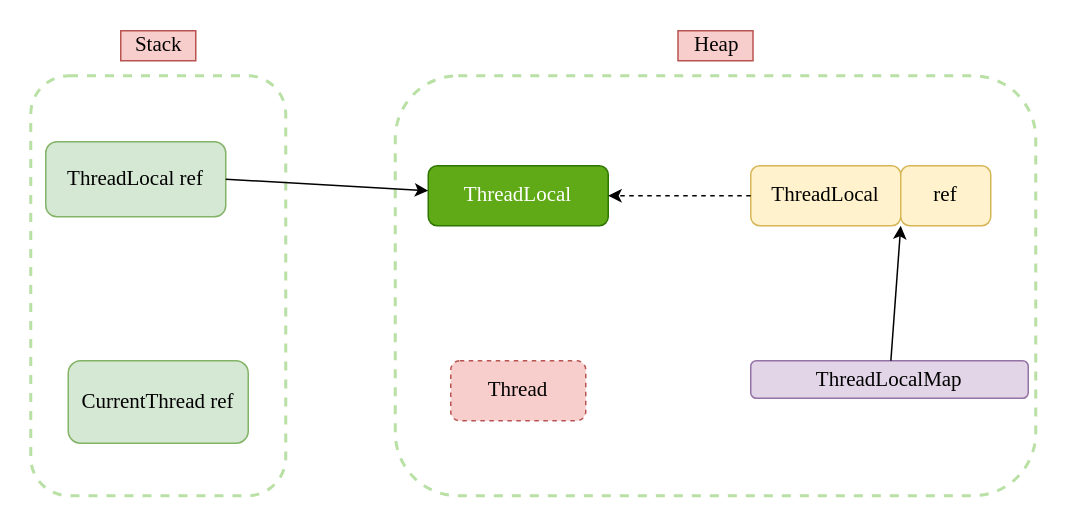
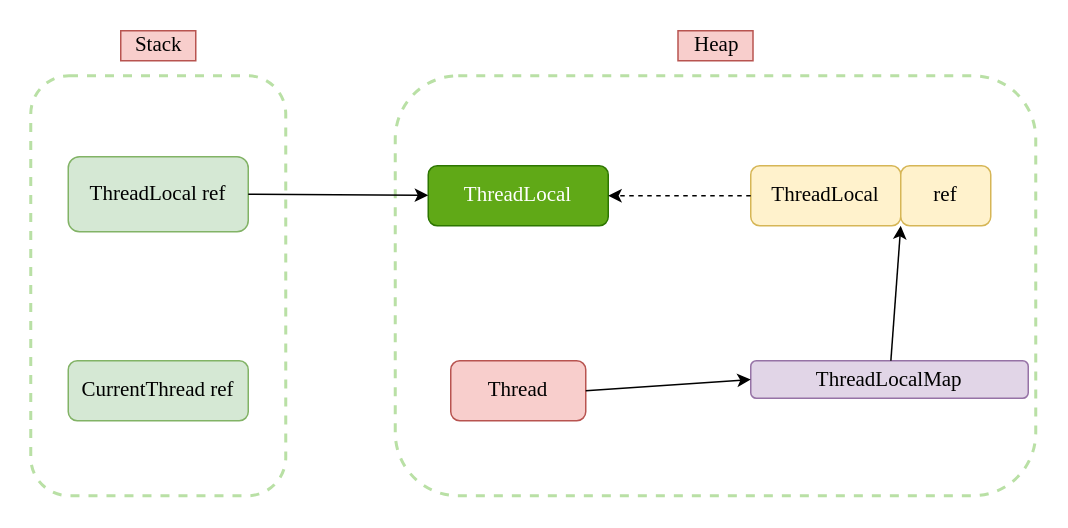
  <mxCell id="0" />
  <mxCell id="1" parent="0" />
  <mxCell id="2" value="" style="rounded=1;whiteSpace=wrap;html=1;fillColor=none;dashed=1;strokeWidth=2;strokeColor=#B9E0A5;" vertex="1" parent="1"><mxGeometry x="20" y="50" width="170" height="280" as="geometry" /></mxCell>
  <mxCell id="3" value="Stack" style="text;html=1;align=center;verticalAlign=middle;resizable=0;points=[];autosize=1;fontSize=14;fontFamily=Comic Sans MS;fillColor=#f8cecc;strokeColor=#b85450;" vertex="1" parent="1"><mxGeometry x="80" y="20" width="50" height="20" as="geometry" /></mxCell>
- <mxCell id="4" value="ThreadLocal ref" style="rounded=1;whiteSpace=wrap;html=1;fontFamily=Comic Sans MS;fontSize=14;fillColor=#d5e8d4;strokeColor=#82b366;" vertex="1" parent="1"><mxGeometry x="30" y="94" width="120" height="50" as="geometry" /></mxCell>
- <mxCell id="5" value="CurrentThread ref" style="rounded=1;whiteSpace=wrap;html=1;fontFamily=Comic Sans MS;fontSize=14;fillColor=#d5e8d4;strokeColor=#82b366;" vertex="1" parent="1"><mxGeometry x="45" y="240" width="120" height="55" as="geometry" /></mxCell>
+ <mxCell id="4" value="ThreadLocal ref" style="rounded=1;whiteSpace=wrap;html=1;fontFamily=Comic Sans MS;fontSize=14;fillColor=#d5e8d4;strokeColor=#82b366;" vertex="1" parent="1"><mxGeometry x="45" y="104" width="120" height="50" as="geometry" /></mxCell>
+ <mxCell id="5" value="CurrentThread ref" style="rounded=1;whiteSpace=wrap;html=1;fontFamily=Comic Sans MS;fontSize=14;fillColor=#d5e8d4;strokeColor=#82b366;" vertex="1" parent="1"><mxGeometry x="45" y="240" width="120" height="40" as="geometry" /></mxCell>
  <mxCell id="6" value="" style="rounded=1;whiteSpace=wrap;html=1;fontFamily=Comic Sans MS;fontSize=14;fillColor=none;dashed=1;strokeWidth=2;strokeColor=#B9E0A5;" vertex="1" parent="1"><mxGeometry x="263" y="50" width="427" height="280" as="geometry" /></mxCell>
- <mxCell id="7" value="Thread" style="rounded=1;whiteSpace=wrap;html=1;fontFamily=Comic Sans MS;fontSize=14;fillColor=#f8cecc;strokeColor=#b85450;dashed=1;" vertex="1" parent="1"><mxGeometry x="300" y="240" width="90" height="40" as="geometry" /></mxCell>
+ <mxCell id="7" value="Thread" style="rounded=1;whiteSpace=wrap;html=1;fontFamily=Comic Sans MS;fontSize=14;fillColor=#f8cecc;strokeColor=#b85450;" vertex="1" parent="1"><mxGeometry x="300" y="240" width="90" height="40" as="geometry" /></mxCell>
  <mxCell id="8" value="ThreadLocalMap" style="rounded=1;whiteSpace=wrap;html=1;fontFamily=Comic Sans MS;fontSize=14;fillColor=#e1d5e7;strokeColor=#9673a6;" vertex="1" parent="1"><mxGeometry x="500" y="240" width="185" height="25" as="geometry" /></mxCell>
+ <mxCell id="9" value="" style="endArrow=classic;html=1;fontFamily=Comic Sans MS;fontSize=14;exitX=1;exitY=0.5;exitDx=0;exitDy=0;entryX=0;entryY=0.5;entryDx=0;entryDy=0;" edge="1" parent="1" source="7" target="8"><mxGeometry width="50" height="50" relative="1" as="geometry"><mxPoint x="360" y="430" as="sourcePoint" /><mxPoint x="410" y="380" as="targetPoint" /></mxGeometry></mxCell>
  <mxCell id="10" value="ThreadLocal" style="rounded=1;whiteSpace=wrap;html=1;fontFamily=Comic Sans MS;fontSize=14;fillColor=#fff2cc;strokeColor=#d6b656;" vertex="1" parent="1"><mxGeometry x="500" y="110" width="100" height="40" as="geometry" /></mxCell>
  <mxCell id="11" value="ref" style="rounded=1;whiteSpace=wrap;html=1;fontFamily=Comic Sans MS;fontSize=14;fillColor=#fff2cc;strokeColor=#d6b656;" vertex="1" parent="1"><mxGeometry x="600" y="110" width="60" height="40" as="geometry" /></mxCell>
  <mxCell id="12" value="" style="endArrow=classic;html=1;fontFamily=Comic Sans MS;fontSize=14;fontColor=#EA6B66;entryX=1;entryY=1;entryDx=0;entryDy=0;" edge="1" parent="1" source="8" target="10"><mxGeometry width="50" height="50" relative="1" as="geometry"><mxPoint x="630" y="440" as="sourcePoint" /><mxPoint x="680" y="390" as="targetPoint" /></mxGeometry></mxCell>
  <mxCell id="13" value="ThreadLocal" style="rounded=1;whiteSpace=wrap;html=1;fontFamily=Comic Sans MS;fontSize=14;fontColor=#ffffff;fillColor=#60a917;strokeColor=#2D7600;" vertex="1" parent="1"><mxGeometry x="285" y="110" width="120" height="40" as="geometry" /></mxCell>
  <mxCell id="14" value="" style="endArrow=classic;html=1;fontFamily=Comic Sans MS;fontSize=14;fontColor=#EA6B66;entryX=1;entryY=0.5;entryDx=0;entryDy=0;exitX=0;exitY=0.5;exitDx=0;exitDy=0;dashed=1;" edge="1" parent="1" source="10" target="13"><mxGeometry width="50" height="50" relative="1" as="geometry"><mxPoint x="390" y="450" as="sourcePoint" /><mxPoint x="440" y="400" as="targetPoint" /></mxGeometry></mxCell>
  <mxCell id="15" value="" style="endArrow=classic;html=1;fontFamily=Comic Sans MS;fontSize=14;fontColor=#EA6B66;exitX=1;exitY=0.5;exitDx=0;exitDy=0;" edge="1" parent="1" source="4" target="13"><mxGeometry width="50" height="50" relative="1" as="geometry"><mxPoint x="220" y="440" as="sourcePoint" /><mxPoint x="270" y="390" as="targetPoint" /></mxGeometry></mxCell>
  <mxCell id="16" value="Heap" style="text;html=1;align=center;verticalAlign=middle;resizable=0;points=[];autosize=1;fontSize=14;fontFamily=Comic Sans MS;fillColor=#f8cecc;strokeColor=#b85450;" vertex="1" parent="1"><mxGeometry x="451.5" y="20" width="50" height="20" as="geometry" /></mxCell>
